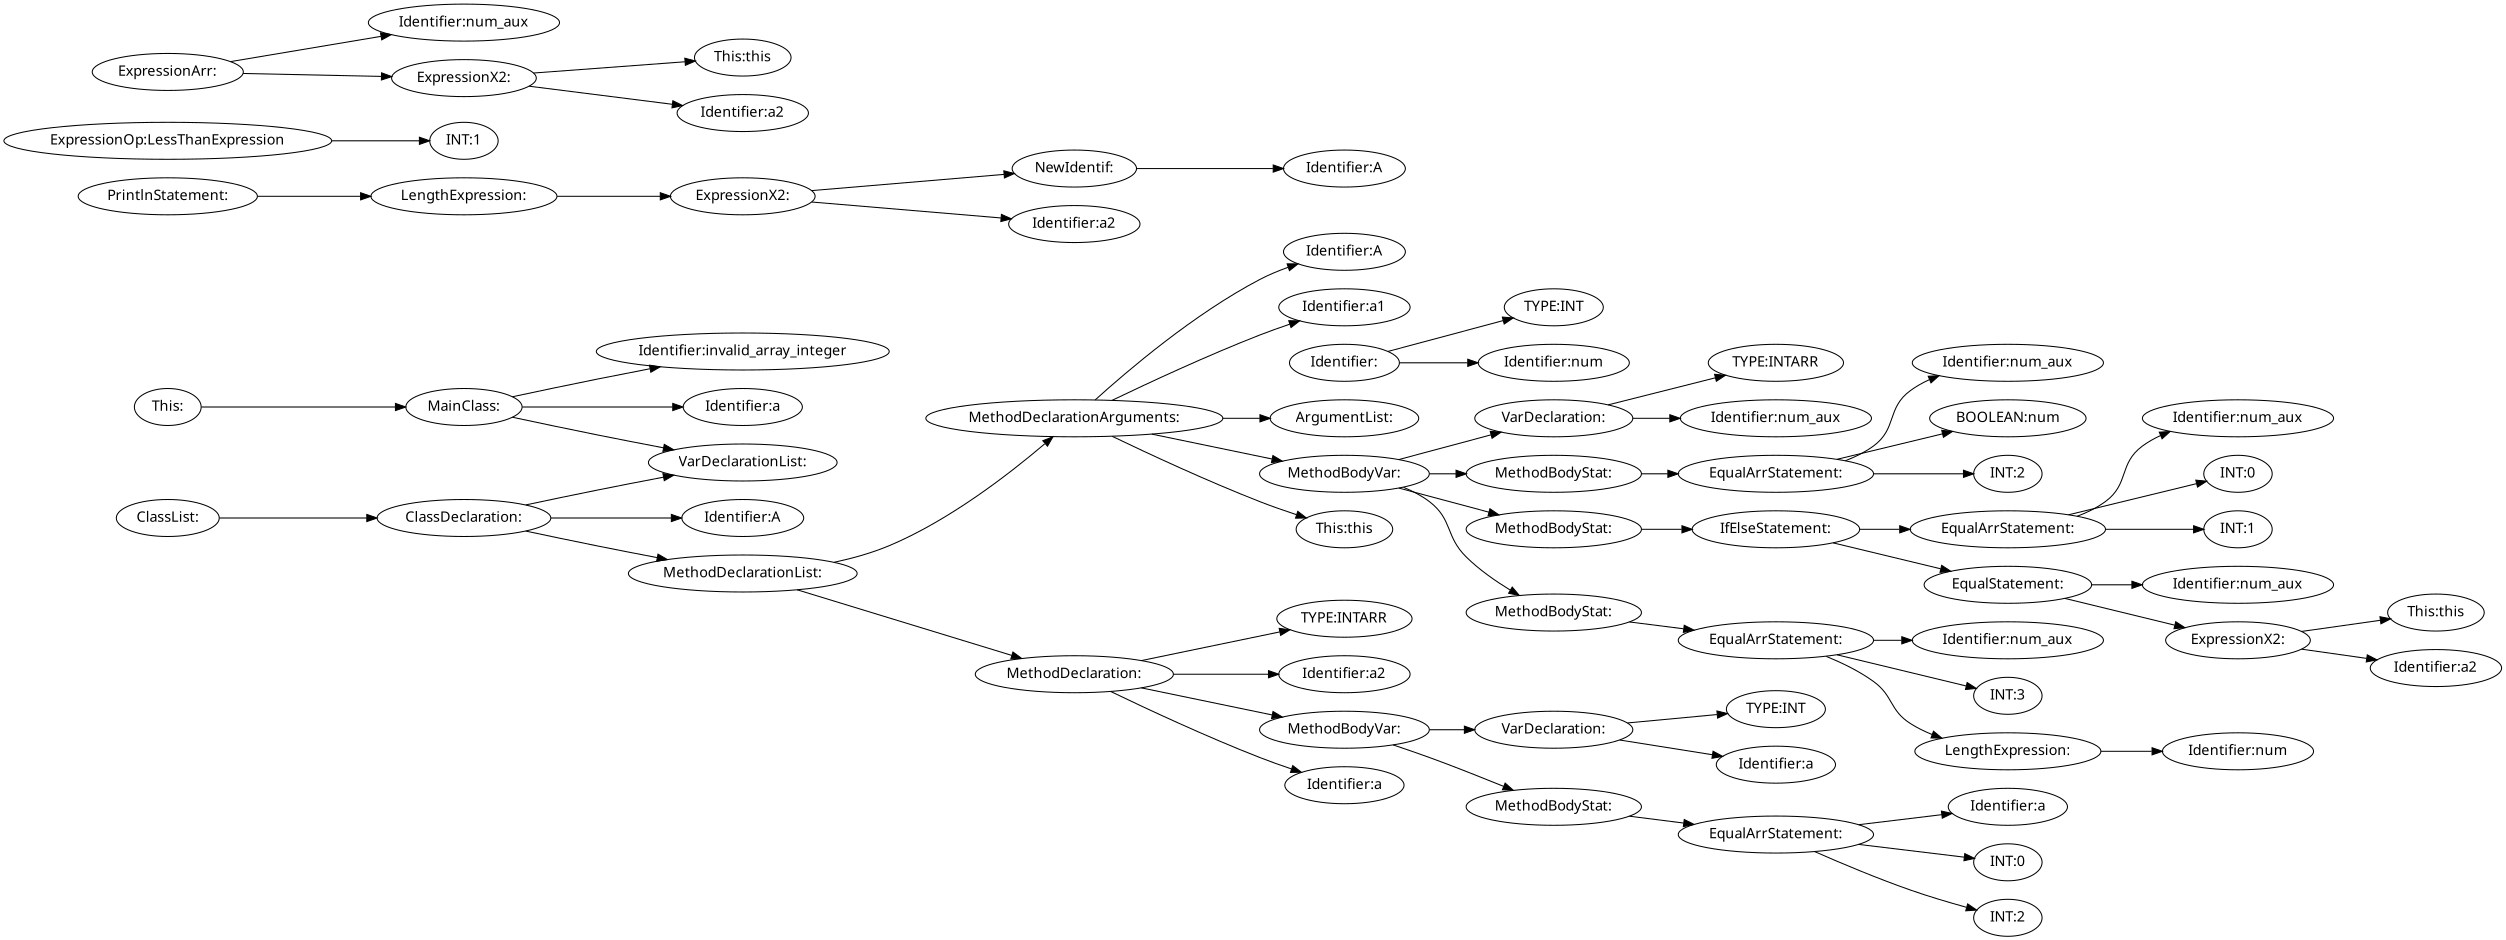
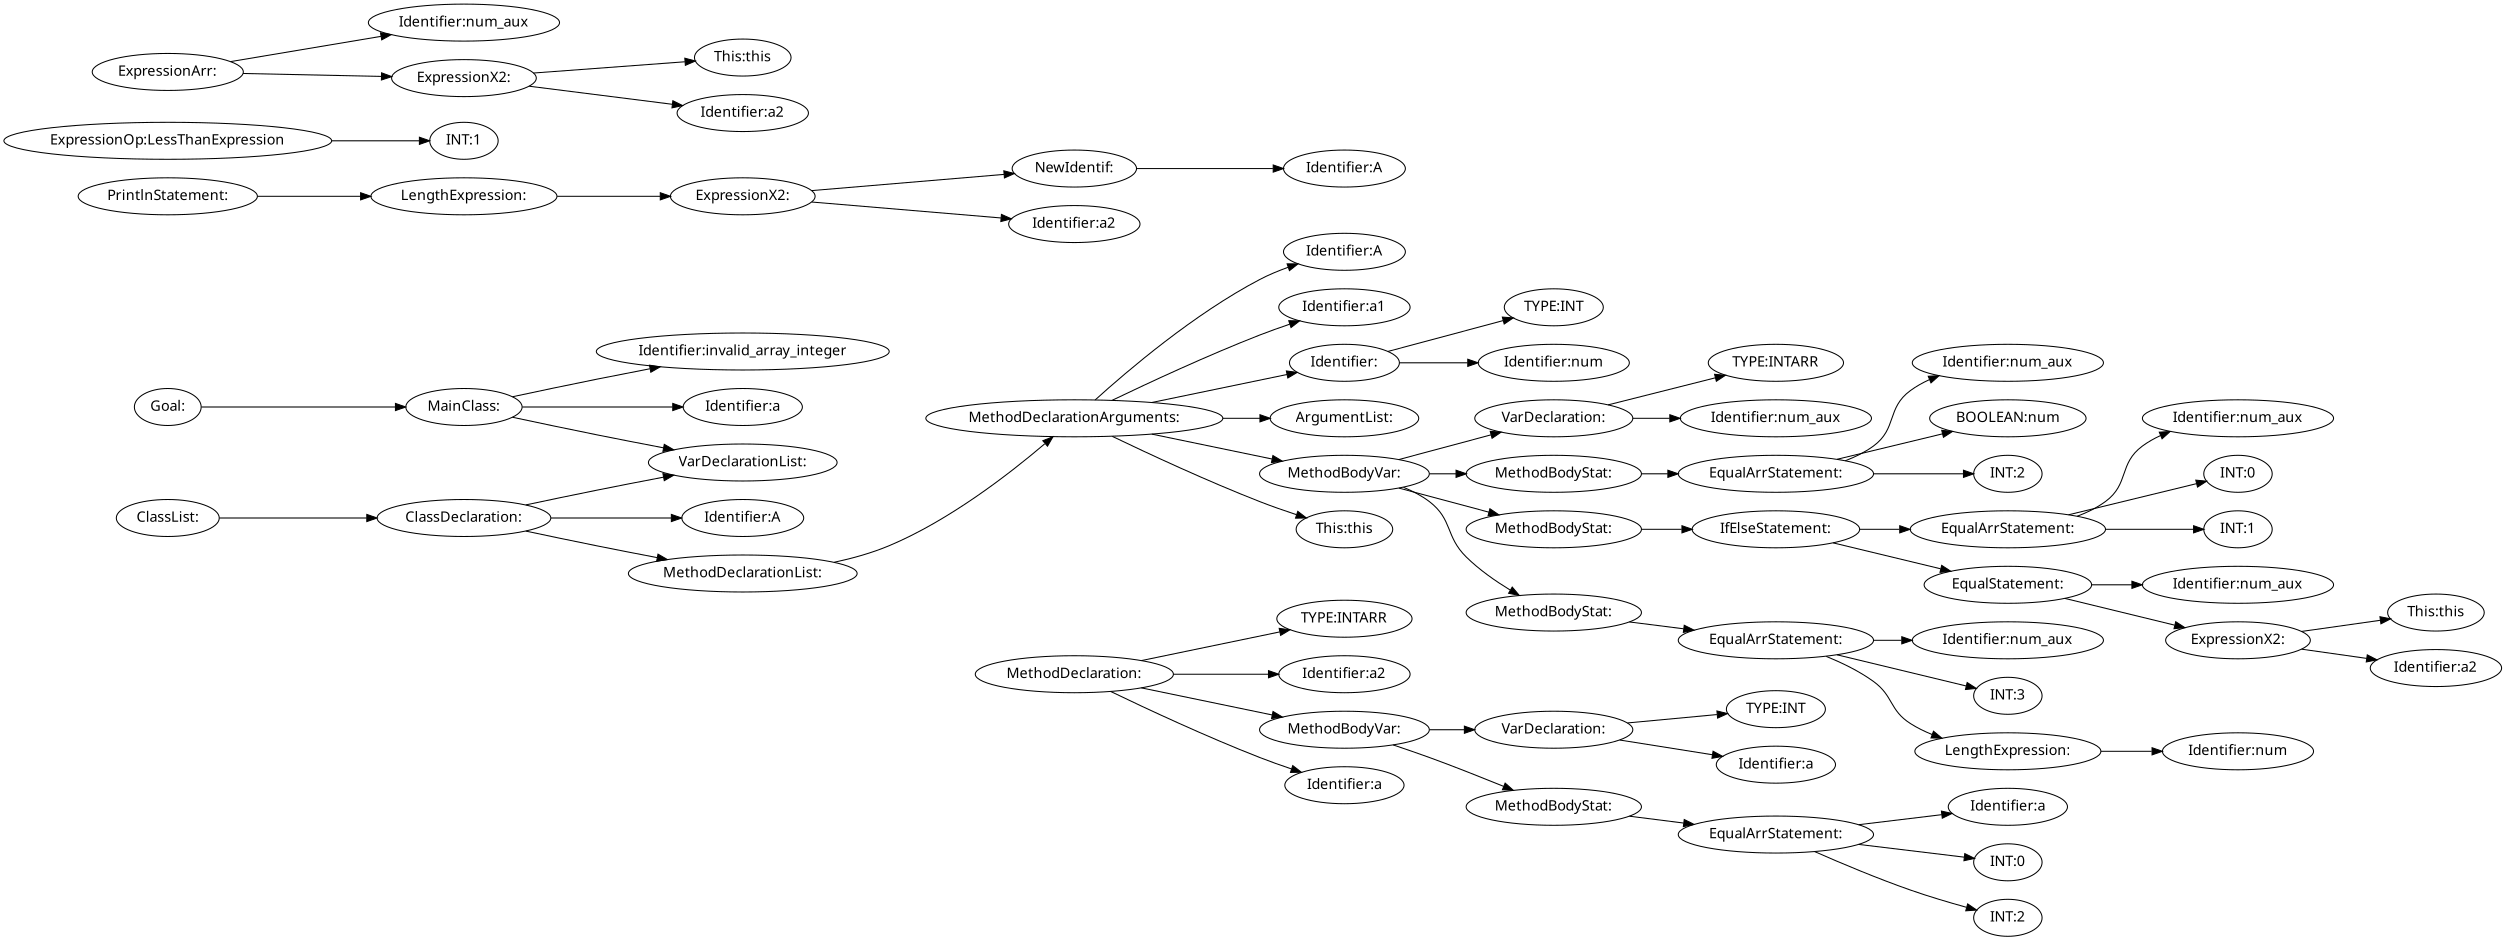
  digraph {
    fontname="Noto Sans"
    rankdir=LR
    node [fontname="Noto Sans"]
    edge [fontname="Noto Sans"]
-   n1 [label="This:"]
+   n1 [label="Goal:"]
    n2 [label="MainClass:"]
    n3 [label="Identifier:invalid_array_integer"]
    n4 [label="Identifier:a"]
    n5 [label="VarDeclarationList:"]
    n6 [label="ClassList:"]
    n7 [label="ClassDeclaration:"]
    n8 [label="PrintlnStatement:"]
    n9 [label="LengthExpression:"]
    n10 [label="ExpressionX2:"]
    n11 [label="NewIdentif:"]
    n12 [label="Identifier:a2"]
    n13 [label="Identifier:A"]
    n14 [label="Identifier:A"]
    n15 [label="MethodDeclarationList:"]
    n16 [label="MethodDeclarationArguments:"]
    n17 [label="MethodDeclaration:"]
    n18 [label="Identifier:A"]
    n19 [label="Identifier:a1"]
    n20 [label="Identifier:"]
    n21 [label="ArgumentList:"]
    n22 [label="MethodBodyVar:"]
    n23 [label="This:this"]
    n24 [label="TYPE:INTARR"]
    n25 [label="Identifier:a2"]
    n26 [label="MethodBodyVar:"]
    n27 [label="Identifier:a"]
    n28 [label="TYPE:INT"]
    n29 [label="Identifier:num"]
    n30 [label="VarDeclaration:"]
    n31 [label="MethodBodyStat:"]
    n32 [label="MethodBodyStat:"]
    n33 [label="MethodBodyStat:"]
    n34 [label="TYPE:INTARR"]
    n35 [label="Identifier:num_aux"]
    n36 [label="EqualArrStatement:"]
    n37 [label="IfElseStatement:"]
    n38 [label="EqualArrStatement:"]
    n39 [label="Identifier:num_aux"]
    n40 [label="BOOLEAN:num"]
    n41 [label="INT:2"]
    n42 [label="EqualArrStatement:"]
    n43 [label="EqualStatement:"]
    n44 [label="ExpressionOp:LessThanExpression"]
    n45 [label="INT:1"]
    n46 [label="Identifier:num_aux"]
    n47 [label="INT:0"]
    n48 [label="INT:1"]
    n49 [label="Identifier:num_aux"]
    n50 [label="ExpressionX2:"]
    n51 [label="ExpressionArr:"]
    n52 [label="Identifier:num_aux"]
    n53 [label="ExpressionX2:"]
    n54 [label="This:this"]
    n55 [label="Identifier:a2"]
    n56 [label="This:this"]
    n57 [label="Identifier:a2"]
    n58 [label="Identifier:num_aux"]
    n59 [label="INT:3"]
    n60 [label="LengthExpression:"]
    n61 [label="Identifier:num"]
    n62 [label="VarDeclaration:"]
    n63 [label="MethodBodyStat:"]
    n64 [label="TYPE:INT"]
    n65 [label="Identifier:a"]
    n66 [label="EqualArrStatement:"]
    n67 [label="Identifier:a"]
    n68 [label="INT:0"]
    n69 [label="INT:2"]
    n1 -> n2
    n2 -> n3
    n2 -> n4
    n2 -> n5
    n6 -> n7
    n7 -> n5
    n7 -> n14
    n7 -> n15
    n8 -> n9
    n9 -> n10
    n10 -> n11
    n10 -> n12
    n11 -> n13
    n15 -> n16
-   n15 -> n17
    n16 -> n18
    n16 -> n19
+   n16 -> n20
    n16 -> n21
    n16 -> n22
    n16 -> n23
    n17 -> n24
    n17 -> n25
    n17 -> n26
    n17 -> n27
    n20 -> n28
    n20 -> n29
    n22 -> n30
    n22 -> n31
    n22 -> n32
    n22 -> n33
    n26 -> n62
    n26 -> n63
    n30 -> n34
    n30 -> n35
    n31 -> n36
    n32 -> n37
    n33 -> n38
    n36 -> n39
    n36 -> n40
    n36 -> n41
    n37 -> n42
    n37 -> n43
    n38 -> n58
    n38 -> n59
    n38 -> n60
    n42 -> n46
    n42 -> n47
    n42 -> n48
    n43 -> n49
    n43 -> n50
    n44 -> n45
    n50 -> n56
    n50 -> n57
    n51 -> n52
    n51 -> n53
    n53 -> n54
    n53 -> n55
    n60 -> n61
    n62 -> n64
    n62 -> n65
    n63 -> n66
    n66 -> n67
    n66 -> n68
    n66 -> n69
  }
